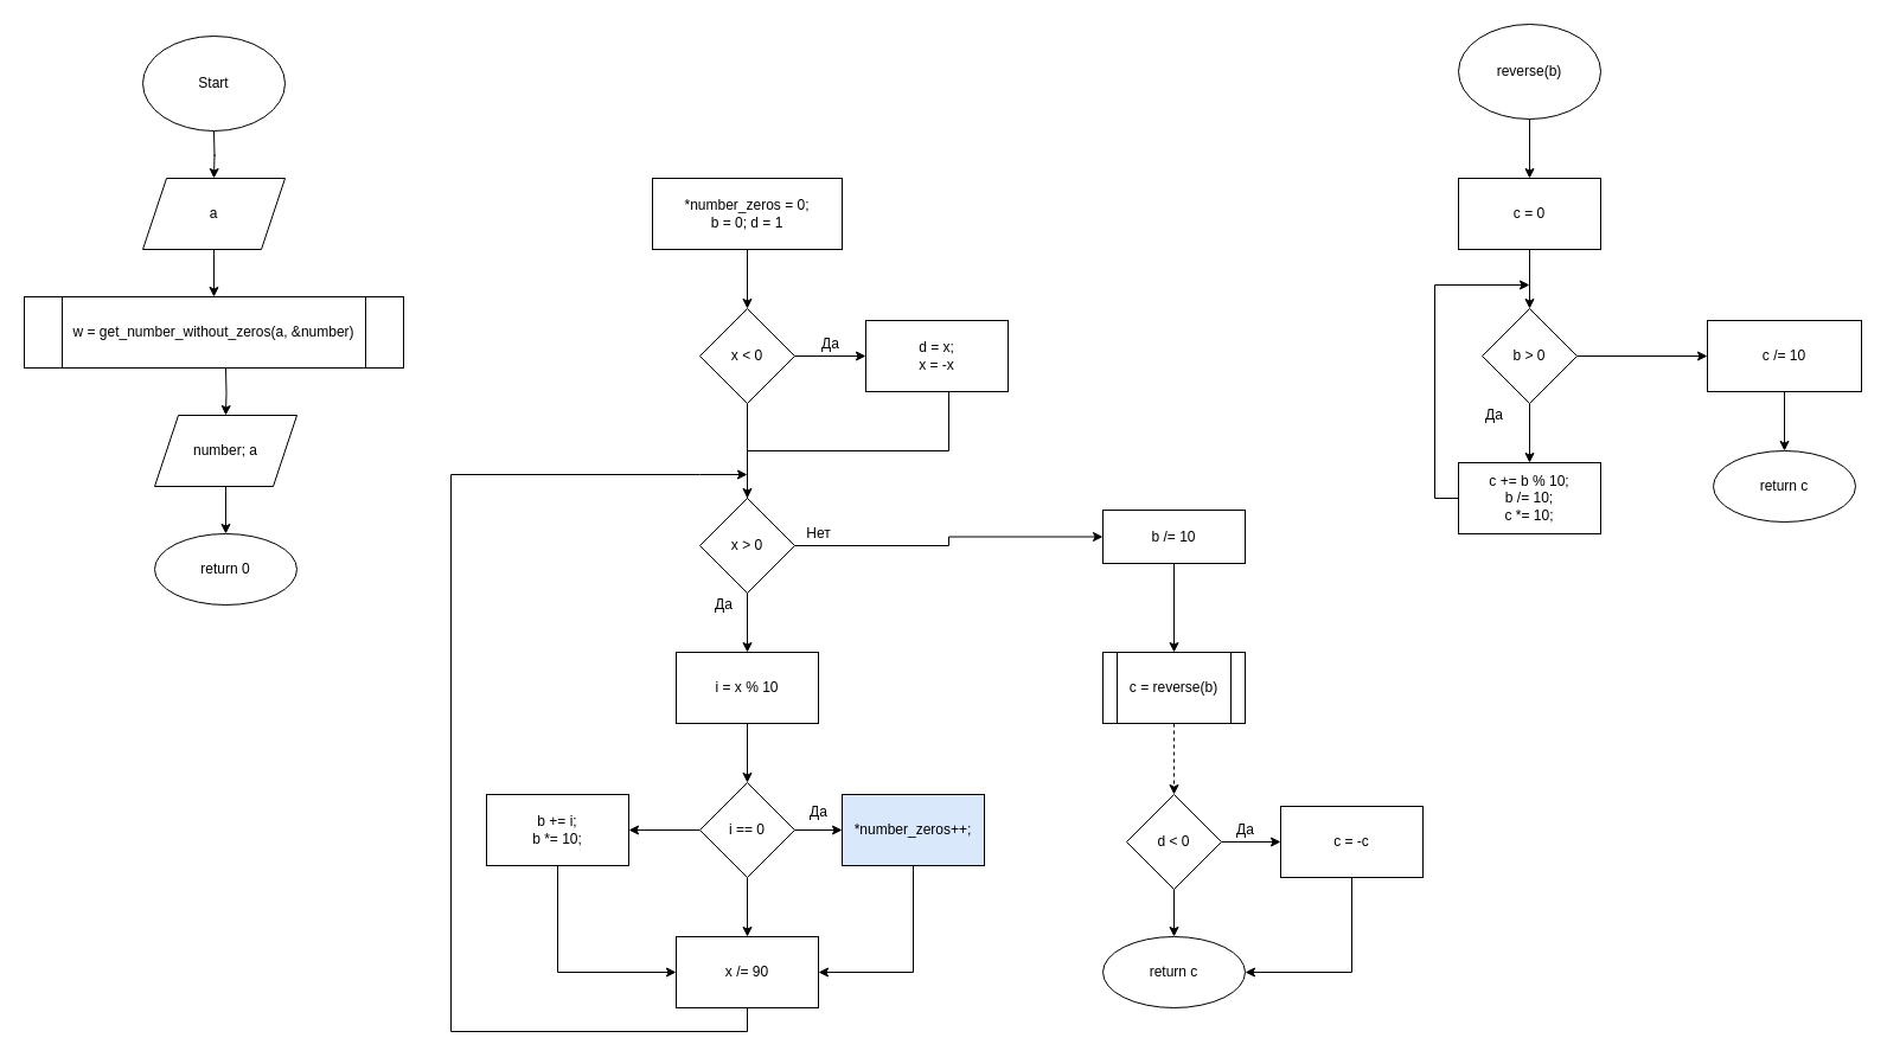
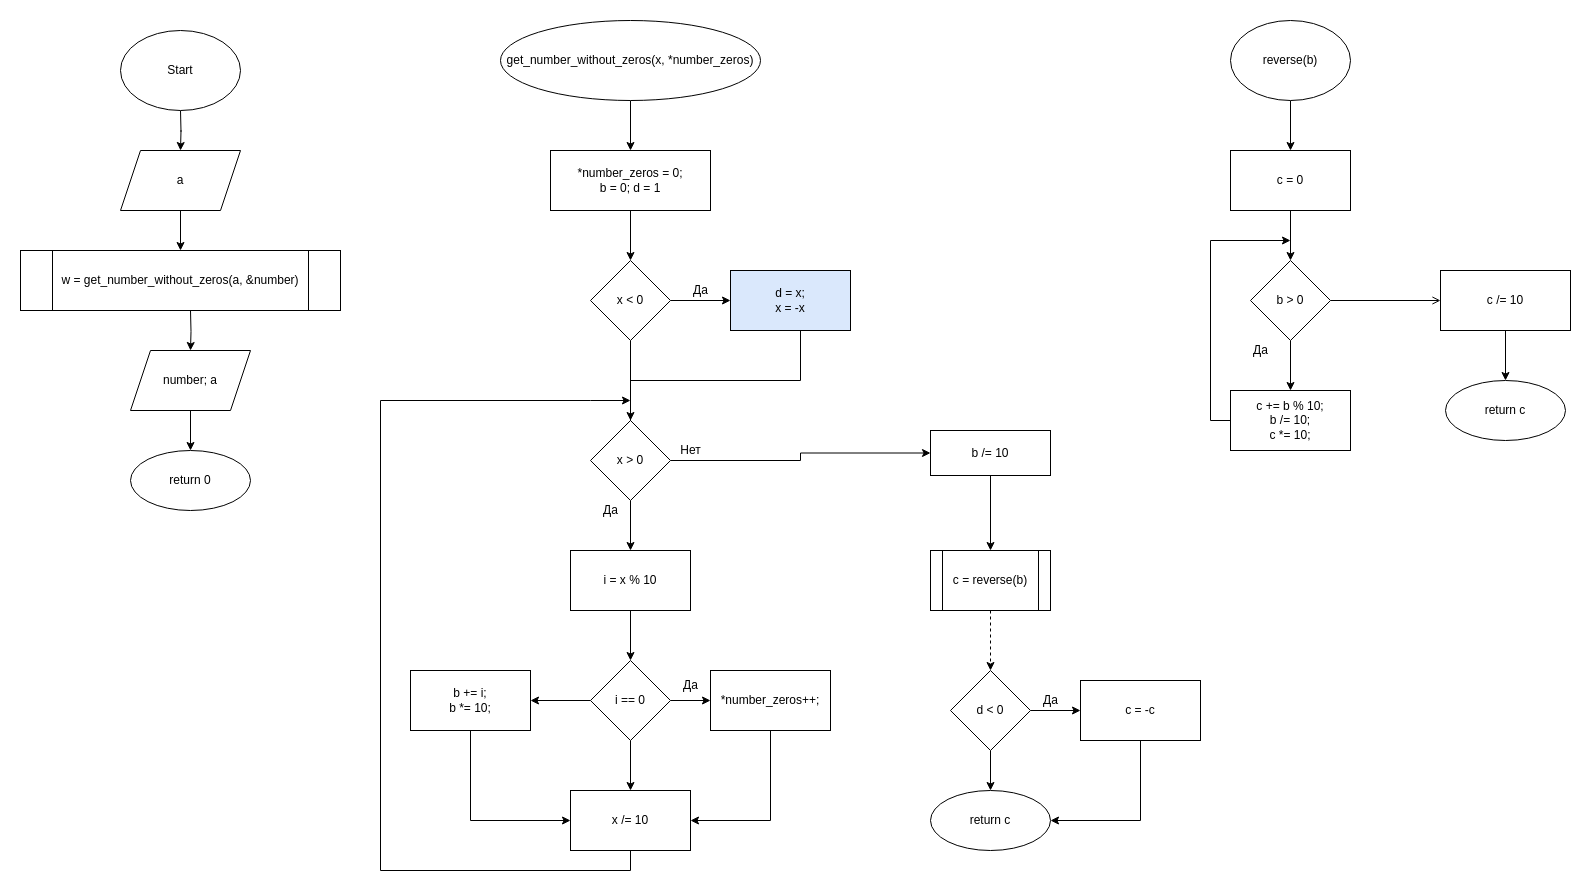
  <mxCell id="0" />
  <mxCell id="1" parent="0" />
  <mxCell id="2" value="" style="edgeStyle=orthogonalEdgeStyle;rounded=0;orthogonalLoop=1;jettySize=auto;html=1;" edge="1" parent="1"><mxGeometry relative="1" as="geometry"><mxPoint x="180" y="110" as="sourcePoint" /><mxPoint x="180" y="150" as="targetPoint" /></mxGeometry></mxCell>
  <mxCell id="3" value="" style="edgeStyle=orthogonalEdgeStyle;rounded=0;orthogonalLoop=1;jettySize=auto;html=1;entryX=0.5;entryY=0;entryDx=0;entryDy=0;" edge="1" parent="1" source="4" target="8"><mxGeometry relative="1" as="geometry"><mxPoint x="190" y="250" as="targetPoint" /></mxGeometry></mxCell>
  <mxCell id="4" value="a" style="shape=parallelogram;perimeter=parallelogramPerimeter;whiteSpace=wrap;html=1;fixedSize=1;" vertex="1" parent="1"><mxGeometry x="120" y="150" width="120" height="60" as="geometry" /></mxCell>
  <mxCell id="5" value="" style="edgeStyle=orthogonalEdgeStyle;rounded=0;orthogonalLoop=1;jettySize=auto;html=1;" edge="1" parent="1" target="7"><mxGeometry relative="1" as="geometry"><mxPoint x="190" y="310" as="sourcePoint" /></mxGeometry></mxCell>
  <mxCell id="6" value="" style="edgeStyle=orthogonalEdgeStyle;rounded=0;orthogonalLoop=1;jettySize=auto;html=1;" edge="1" parent="1" source="7" target="46"><mxGeometry relative="1" as="geometry" /></mxCell>
  <mxCell id="7" value="number; a" style="shape=parallelogram;perimeter=parallelogramPerimeter;whiteSpace=wrap;html=1;fixedSize=1;" vertex="1" parent="1"><mxGeometry x="130" y="350" width="120" height="60" as="geometry" /></mxCell>
  <mxCell id="8" value="w = get_number_without_zeros(a, &amp;amp;number)" style="shape=process;whiteSpace=wrap;html=1;backgroundOutline=1;" vertex="1" parent="1"><mxGeometry x="20" y="250" width="320" height="60" as="geometry" /></mxCell>
+ <mxCell id="9" value="" style="edgeStyle=orthogonalEdgeStyle;rounded=0;orthogonalLoop=1;jettySize=auto;html=1;" edge="1" parent="1" source="10" target="12"><mxGeometry relative="1" as="geometry" /></mxCell>
+ <mxCell id="10" value="get_number_without_zeros(x, *number_zeros)" style="ellipse;whiteSpace=wrap;html=1;" vertex="1" parent="1"><mxGeometry x="500" width="260" height="80" as="geometry" y="20" /></mxCell>
  <mxCell id="11" value="" style="edgeStyle=orthogonalEdgeStyle;rounded=0;orthogonalLoop=1;jettySize=auto;html=1;" edge="1" parent="1" source="12" target="15"><mxGeometry relative="1" as="geometry" /></mxCell>
  <mxCell id="12" value="*number_zeros = 0;&lt;br&gt;b = 0; d = 1" style="whiteSpace=wrap;html=1;" vertex="1" parent="1"><mxGeometry x="550" y="150" width="160" height="60" as="geometry" /></mxCell>
  <mxCell id="13" value="" style="edgeStyle=orthogonalEdgeStyle;rounded=0;orthogonalLoop=1;jettySize=auto;html=1;" edge="1" parent="1" source="15" target="17"><mxGeometry relative="1" as="geometry" /></mxCell>
  <mxCell id="14" value="" style="edgeStyle=orthogonalEdgeStyle;rounded=0;orthogonalLoop=1;jettySize=auto;html=1;" edge="1" parent="1" source="15" target="20"><mxGeometry relative="1" as="geometry"><Array as="points"><mxPoint x="630" y="340" /><mxPoint x="630" y="340" /></Array></mxGeometry></mxCell>
  <mxCell id="15" value="x &amp;lt; 0" style="rhombus;whiteSpace=wrap;html=1;" vertex="1" parent="1"><mxGeometry x="590" y="260" width="80" height="80" as="geometry" /></mxCell>
  <mxCell id="16" style="edgeStyle=orthogonalEdgeStyle;rounded=0;orthogonalLoop=1;jettySize=auto;html=1;entryX=1;entryY=0.5;entryDx=0;entryDy=0;" edge="1" parent="1" source="17" target="20"><mxGeometry relative="1" as="geometry"><Array as="points"><mxPoint x="800" y="380" /><mxPoint x="630" y="380" /></Array></mxGeometry></mxCell>
- <mxCell id="17" value="d = x;&lt;br&gt;x = -x" style="whiteSpace=wrap;html=1;" vertex="1" parent="1"><mxGeometry x="730" y="270" width="120" height="60" as="geometry" /></mxCell>
+ <mxCell id="17" value="d = x;&lt;br&gt;x = -x" style="whiteSpace=wrap;html=1;fillColor=#dae8fc;" vertex="1" parent="1"><mxGeometry x="730" y="270" width="120" height="60" as="geometry" /></mxCell>
  <mxCell id="18" value="" style="edgeStyle=orthogonalEdgeStyle;rounded=0;orthogonalLoop=1;jettySize=auto;html=1;" edge="1" parent="1" source="20" target="22"><mxGeometry relative="1" as="geometry" /></mxCell>
  <mxCell id="19" value="" style="edgeStyle=orthogonalEdgeStyle;rounded=0;orthogonalLoop=1;jettySize=auto;html=1;" edge="1" parent="1" source="20" target="34"><mxGeometry relative="1" as="geometry" /></mxCell>
  <mxCell id="20" value="x &amp;gt; 0" style="rhombus;whiteSpace=wrap;html=1;direction=south;" vertex="1" parent="1"><mxGeometry x="590" y="420" width="80" height="80" as="geometry" /></mxCell>
  <mxCell id="21" value="" style="edgeStyle=orthogonalEdgeStyle;rounded=0;orthogonalLoop=1;jettySize=auto;html=1;" edge="1" parent="1" source="22" target="26"><mxGeometry relative="1" as="geometry" /></mxCell>
  <mxCell id="22" value="i = x % 10" style="whiteSpace=wrap;html=1;" vertex="1" parent="1"><mxGeometry x="570" y="550" width="120" height="60" as="geometry" /></mxCell>
  <mxCell id="23" value="" style="edgeStyle=orthogonalEdgeStyle;rounded=0;orthogonalLoop=1;jettySize=auto;html=1;" edge="1" parent="1" source="26" target="28"><mxGeometry relative="1" as="geometry" /></mxCell>
  <mxCell id="24" value="" style="edgeStyle=orthogonalEdgeStyle;rounded=0;orthogonalLoop=1;jettySize=auto;html=1;" edge="1" parent="1" source="26" target="30"><mxGeometry relative="1" as="geometry" /></mxCell>
  <mxCell id="25" value="" style="edgeStyle=orthogonalEdgeStyle;rounded=0;orthogonalLoop=1;jettySize=auto;html=1;" edge="1" parent="1" source="26" target="32"><mxGeometry relative="1" as="geometry" /></mxCell>
  <mxCell id="26" value="i == 0" style="rhombus;whiteSpace=wrap;html=1;" vertex="1" parent="1"><mxGeometry x="590" y="660" width="80" height="80" as="geometry" /></mxCell>
  <mxCell id="27" style="edgeStyle=orthogonalEdgeStyle;rounded=0;orthogonalLoop=1;jettySize=auto;html=1;exitX=0.5;exitY=1;exitDx=0;exitDy=0;entryX=1;entryY=0.5;entryDx=0;entryDy=0;" edge="1" parent="1" source="28" target="32"><mxGeometry relative="1" as="geometry" /></mxCell>
- <mxCell id="28" value="*number_zeros++;" style="whiteSpace=wrap;html=1;fillColor=#dae8fc;" vertex="1" parent="1"><mxGeometry x="710" y="670" width="120" height="60" as="geometry" /></mxCell>
+ <mxCell id="28" value="*number_zeros++;" style="whiteSpace=wrap;html=1;" vertex="1" parent="1"><mxGeometry x="710" y="670" width="120" height="60" as="geometry" /></mxCell>
  <mxCell id="29" style="edgeStyle=orthogonalEdgeStyle;rounded=0;orthogonalLoop=1;jettySize=auto;html=1;exitX=0.5;exitY=1;exitDx=0;exitDy=0;entryX=0;entryY=0.5;entryDx=0;entryDy=0;" edge="1" parent="1" source="30" target="32"><mxGeometry relative="1" as="geometry" /></mxCell>
  <mxCell id="30" value="b += i;&lt;br&gt;b *= 10;" style="whiteSpace=wrap;html=1;" vertex="1" parent="1"><mxGeometry x="410" y="670" width="120" height="60" as="geometry" /></mxCell>
  <mxCell id="31" style="edgeStyle=orthogonalEdgeStyle;rounded=0;orthogonalLoop=1;jettySize=auto;html=1;exitX=0.5;exitY=1;exitDx=0;exitDy=0;" edge="1" parent="1" source="32"><mxGeometry relative="1" as="geometry"><mxPoint x="630" y="400" as="targetPoint" /><Array as="points"><mxPoint x="630" y="870" /><mxPoint x="380" y="870" /><mxPoint x="380" y="400" /><mxPoint x="590" y="400" /></Array></mxGeometry></mxCell>
- <mxCell id="32" value="x /= 90" style="whiteSpace=wrap;html=1;" vertex="1" parent="1"><mxGeometry x="570" y="790" width="120" height="60" as="geometry" /></mxCell>
+ <mxCell id="32" value="x /= 10" style="whiteSpace=wrap;html=1;" vertex="1" parent="1"><mxGeometry x="570" y="790" width="120" height="60" as="geometry" /></mxCell>
  <mxCell id="33" value="" style="edgeStyle=orthogonalEdgeStyle;rounded=0;orthogonalLoop=1;jettySize=auto;html=1;" edge="1" parent="1" source="34" target="36"><mxGeometry relative="1" as="geometry" /></mxCell>
  <mxCell id="34" value="b /= 10" style="whiteSpace=wrap;html=1;" vertex="1" parent="1"><mxGeometry x="930" y="430" width="120" height="45" as="geometry" /></mxCell>
  <mxCell id="35" value="" style="edgeStyle=orthogonalEdgeStyle;rounded=0;orthogonalLoop=1;jettySize=auto;html=1;dashed=1;" edge="1" parent="1" source="36" target="39"><mxGeometry relative="1" as="geometry" /></mxCell>
  <mxCell id="36" value="c = reverse(b)" style="shape=process;whiteSpace=wrap;html=1;backgroundOutline=1;" vertex="1" parent="1"><mxGeometry x="930" y="550" width="120" height="60" as="geometry" /></mxCell>
  <mxCell id="37" value="" style="edgeStyle=orthogonalEdgeStyle;rounded=0;orthogonalLoop=1;jettySize=auto;html=1;" edge="1" parent="1" source="39" target="41"><mxGeometry relative="1" as="geometry" /></mxCell>
  <mxCell id="38" value="" style="edgeStyle=orthogonalEdgeStyle;rounded=0;orthogonalLoop=1;jettySize=auto;html=1;" edge="1" parent="1" source="39" target="42"><mxGeometry relative="1" as="geometry" /></mxCell>
  <mxCell id="39" value="d &amp;lt; 0" style="rhombus;whiteSpace=wrap;html=1;" vertex="1" parent="1"><mxGeometry x="950" y="670" width="80" height="80" as="geometry" /></mxCell>
  <mxCell id="40" style="edgeStyle=orthogonalEdgeStyle;rounded=0;orthogonalLoop=1;jettySize=auto;html=1;exitX=0.5;exitY=1;exitDx=0;exitDy=0;entryX=1;entryY=0.5;entryDx=0;entryDy=0;" edge="1" parent="1" source="41" target="42"><mxGeometry relative="1" as="geometry" /></mxCell>
  <mxCell id="41" value="c = -c" style="whiteSpace=wrap;html=1;" vertex="1" parent="1"><mxGeometry x="1080" y="680" width="120" height="60" as="geometry" /></mxCell>
  <mxCell id="42" value="return c" style="ellipse;whiteSpace=wrap;html=1;" vertex="1" parent="1"><mxGeometry x="930" y="790" width="120" height="60" as="geometry" /></mxCell>
  <mxCell id="43" value="" style="edgeStyle=orthogonalEdgeStyle;rounded=0;orthogonalLoop=1;jettySize=auto;html=1;" edge="1" parent="1" source="44" target="48"><mxGeometry relative="1" as="geometry" /></mxCell>
  <mxCell id="44" value="reverse(b)" style="ellipse;whiteSpace=wrap;html=1;" vertex="1" parent="1"><mxGeometry x="1230" width="120" height="80" as="geometry" y="20" /></mxCell>
  <mxCell id="45" value="Start" style="ellipse;whiteSpace=wrap;html=1;" vertex="1" parent="1"><mxGeometry x="120" y="30" width="120" height="80" as="geometry" /></mxCell>
  <mxCell id="46" value="return 0" style="ellipse;whiteSpace=wrap;html=1;" vertex="1" parent="1"><mxGeometry x="130" y="450" width="120" height="60" as="geometry" /></mxCell>
  <mxCell id="47" value="" style="edgeStyle=orthogonalEdgeStyle;rounded=0;orthogonalLoop=1;jettySize=auto;html=1;" edge="1" parent="1" source="48" target="51"><mxGeometry relative="1" as="geometry" /></mxCell>
  <mxCell id="48" value="c = 0" style="whiteSpace=wrap;html=1;" vertex="1" parent="1"><mxGeometry x="1230" y="150" width="120" height="60" as="geometry" /></mxCell>
- <mxCell id="49" value="" style="edgeStyle=orthogonalEdgeStyle;rounded=0;orthogonalLoop=1;jettySize=auto;html=1;" edge="1" parent="1" source="51" target="55"><mxGeometry relative="1" as="geometry" /></mxCell>
+ <mxCell id="49" value="" style="edgeStyle=orthogonalEdgeStyle;rounded=0;orthogonalLoop=1;jettySize=auto;html=1;endArrow=open;" edge="1" parent="1" source="51" target="55"><mxGeometry relative="1" as="geometry" /></mxCell>
  <mxCell id="50" value="" style="edgeStyle=orthogonalEdgeStyle;rounded=0;orthogonalLoop=1;jettySize=auto;html=1;" edge="1" parent="1" source="51" target="53"><mxGeometry relative="1" as="geometry" /></mxCell>
  <mxCell id="51" value="b &amp;gt; 0" style="rhombus;whiteSpace=wrap;html=1;" vertex="1" parent="1"><mxGeometry x="1250" y="260" width="80" height="80" as="geometry" /></mxCell>
  <mxCell id="52" style="edgeStyle=orthogonalEdgeStyle;rounded=0;orthogonalLoop=1;jettySize=auto;html=1;exitX=0;exitY=0.5;exitDx=0;exitDy=0;" edge="1" parent="1" source="53"><mxGeometry relative="1" as="geometry"><mxPoint x="1290" y="240" as="targetPoint" /><Array as="points"><mxPoint x="1210" y="420" /><mxPoint x="1210" y="240" /></Array></mxGeometry></mxCell>
  <mxCell id="53" value="c += b % 10;&lt;br&gt;b /= 10;&lt;br&gt;c *= 10;" style="rounded=0;whiteSpace=wrap;html=1;" vertex="1" parent="1"><mxGeometry x="1230" y="390" width="120" height="60" as="geometry" /></mxCell>
  <mxCell id="54" value="" style="edgeStyle=orthogonalEdgeStyle;rounded=0;orthogonalLoop=1;jettySize=auto;html=1;" edge="1" parent="1" source="55" target="56"><mxGeometry relative="1" as="geometry" /></mxCell>
  <mxCell id="55" value="c /= 10" style="whiteSpace=wrap;html=1;" vertex="1" parent="1"><mxGeometry x="1440" y="270" width="130" height="60" as="geometry" /></mxCell>
  <mxCell id="56" value="return c" style="ellipse;whiteSpace=wrap;html=1;" vertex="1" parent="1"><mxGeometry x="1445" y="380" width="120" height="60" as="geometry" /></mxCell>
  <mxCell id="57" value="Да" style="text;html=1;resizable=0;autosize=1;align=center;verticalAlign=middle;points=[];fillColor=none;strokeColor=none;rounded=0;" vertex="1" parent="1"><mxGeometry x="680" y="275" width="40" height="30" as="geometry" /></mxCell>
  <mxCell id="58" value="Да" style="text;html=1;align=center;verticalAlign=middle;resizable=0;points=[];autosize=1;strokeColor=none;fillColor=none;" vertex="1" parent="1"><mxGeometry x="670" y="670" width="40" height="30" as="geometry" /></mxCell>
  <mxCell id="59" value="Да" style="text;html=1;resizable=0;autosize=1;align=center;verticalAlign=middle;points=[];fillColor=none;strokeColor=none;rounded=0;" vertex="1" parent="1"><mxGeometry x="590" y="495" width="40" height="30" as="geometry" /></mxCell>
  <mxCell id="60" value="Нет" style="text;html=1;resizable=0;autosize=1;align=center;verticalAlign=middle;points=[];fillColor=none;strokeColor=none;rounded=0;" vertex="1" parent="1"><mxGeometry x="670" y="435" width="40" height="30" as="geometry" /></mxCell>
  <mxCell id="61" value="Да" style="text;html=1;resizable=0;autosize=1;align=center;verticalAlign=middle;points=[];fillColor=none;strokeColor=none;rounded=0;" vertex="1" parent="1"><mxGeometry x="1030" y="685" width="40" height="30" as="geometry" /></mxCell>
  <mxCell id="62" value="Да" style="text;html=1;resizable=0;autosize=1;align=center;verticalAlign=middle;points=[];fillColor=none;strokeColor=none;rounded=0;" vertex="1" parent="1"><mxGeometry x="1240" y="335" width="40" height="30" as="geometry" /></mxCell>
